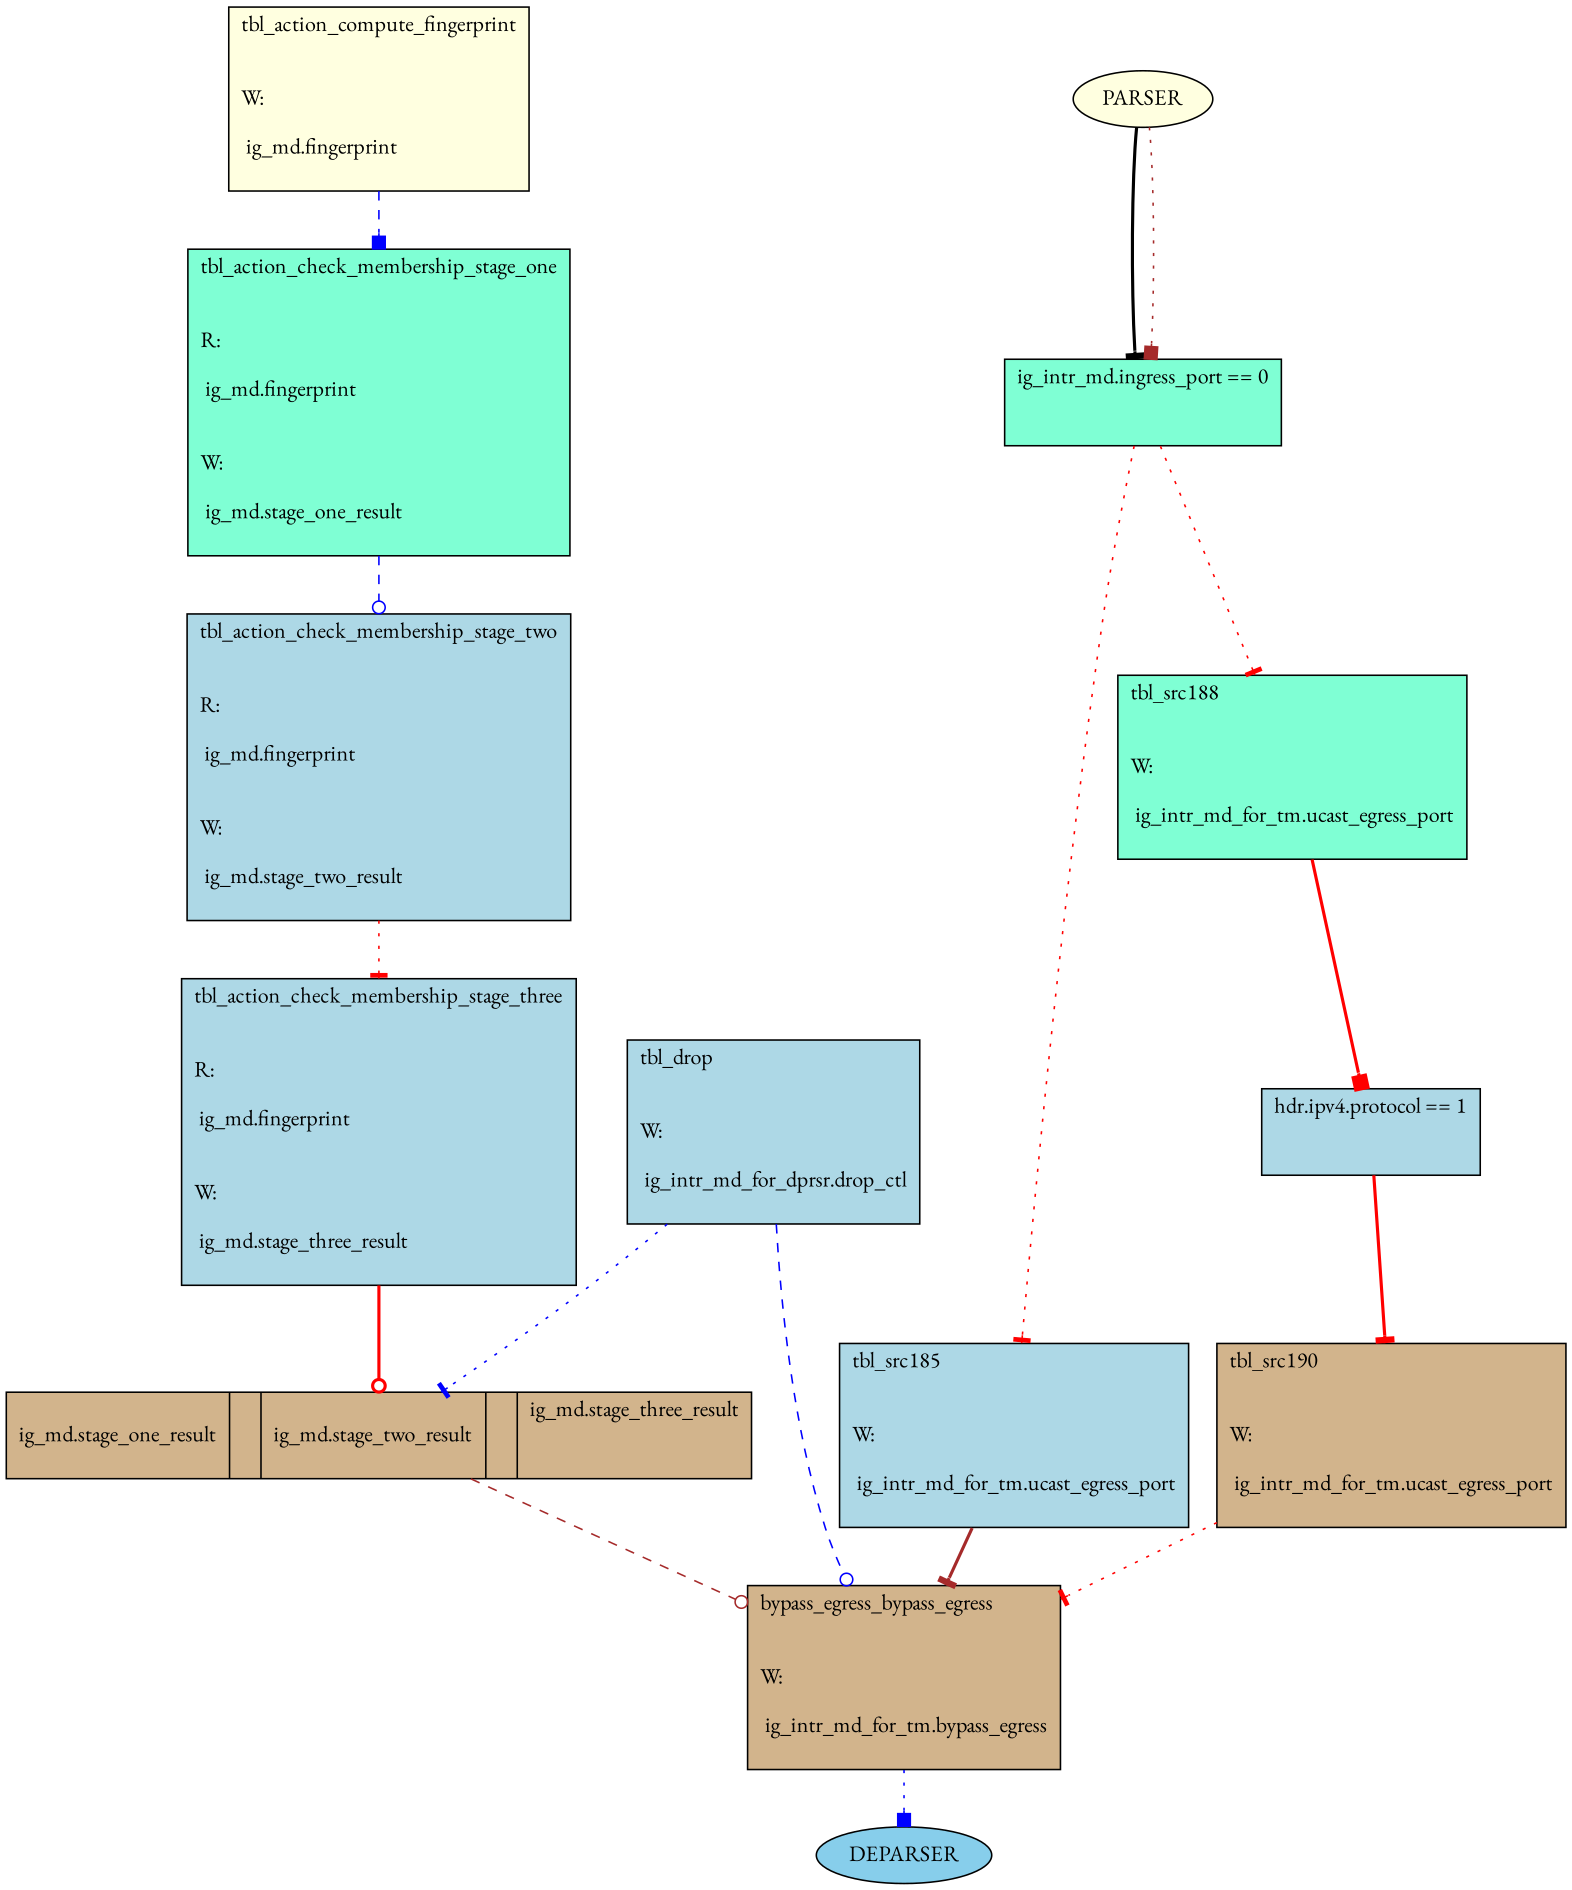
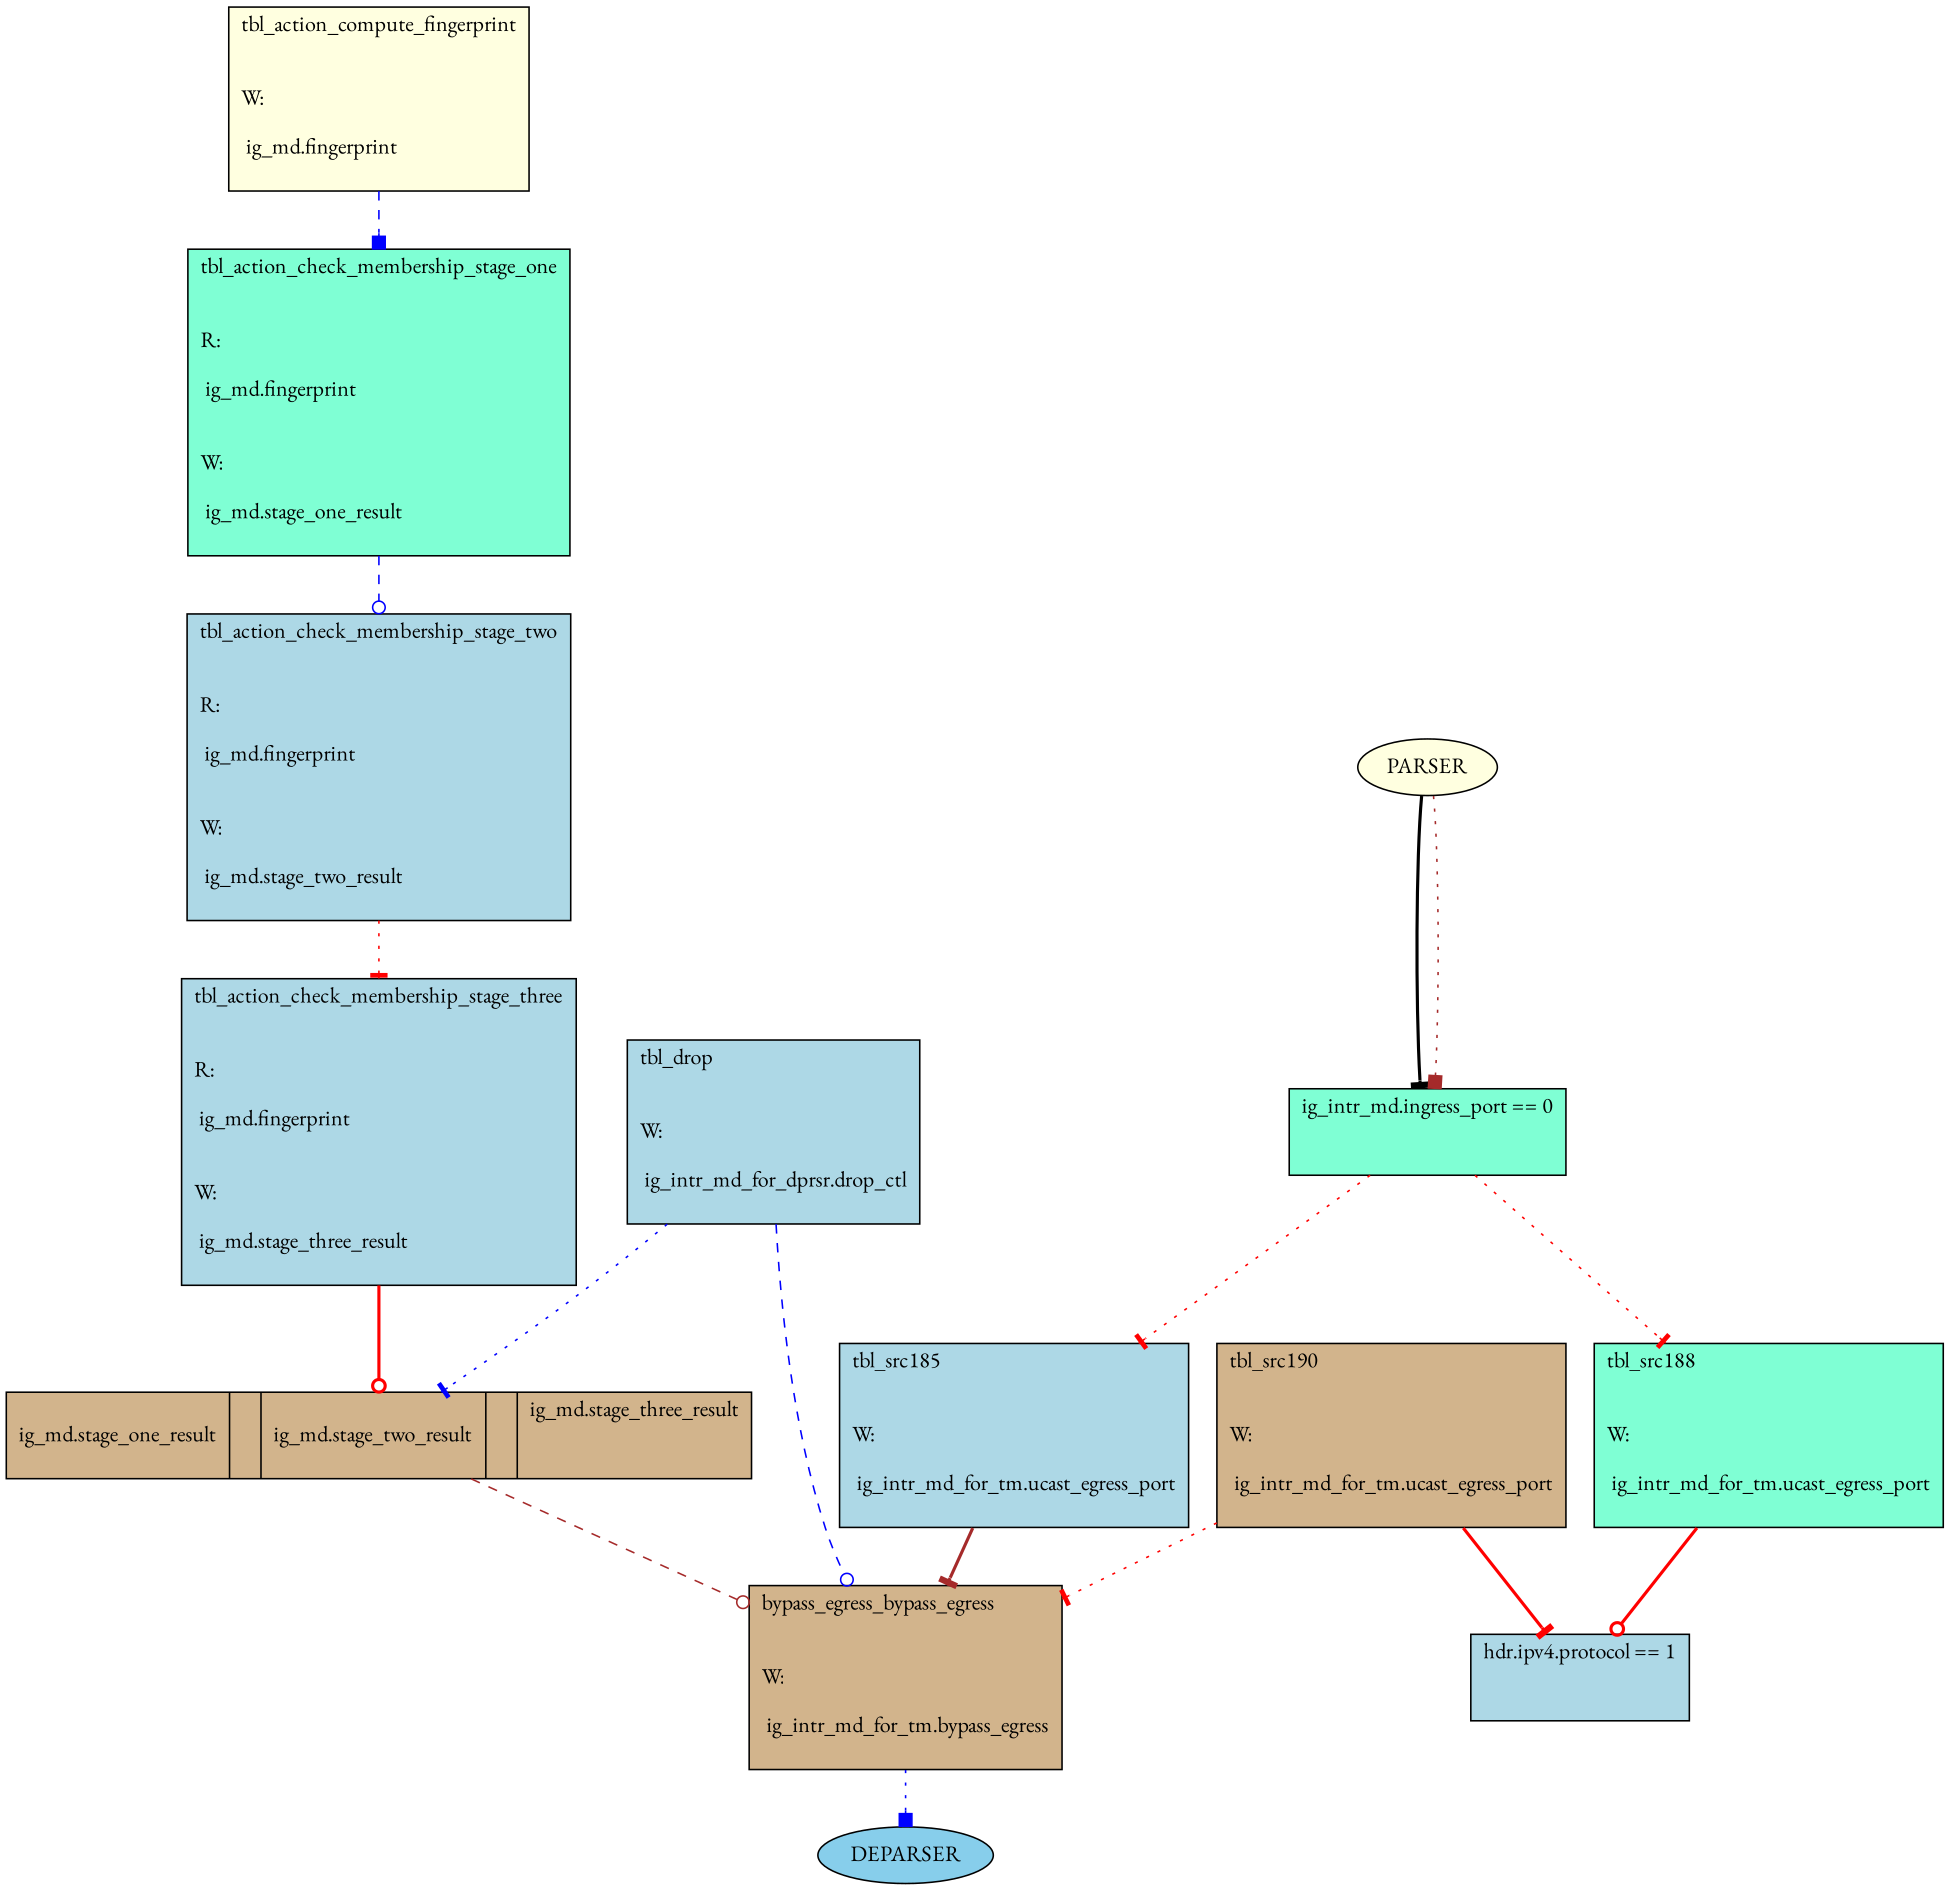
  digraph {
    fontname="EB Garamond"
    node [fillcolor=lightblue fontname="EB Garamond" shape=record style=filled]
    edge [arrowhead=tee color=red fontname="EB Garamond" style=dotted]
    n1 [fillcolor=aquamarine label="ig_intr_md.ingress_port == 0\l\l\n "]
    n2 [label="tbl_src185\l\l\nW:\l\n ig_intr_md_for_tm.ucast_egress_port\l\n "]
    n3 [fillcolor=aquamarine label="tbl_src188\l\l\nW:\l\n ig_intr_md_for_tm.ucast_egress_port\l\n "]
    n4 [fillcolor=tan label="bypass_egress_bypass_egress\l\l\nW:\l\n ig_intr_md_for_tm.bypass_egress\l\n "]
    n5 [label="hdr.ipv4.protocol == 1\l\l\n "]
    DEPARSER [fillcolor=skyblue shape=""]
    n7 [fillcolor=tan label="tbl_src190\l\l\nW:\l\n ig_intr_md_for_tm.ucast_egress_port\l\n "]
    n8 [fillcolor=lightyellow label="tbl_action_compute_fingerprint\l\l\nW:\l\n ig_md.fingerprint\l\n "]
    n9 [fillcolor=aquamarine label="tbl_action_check_membership_stage_one\l\l\nR:\l\n ig_md.fingerprint\l\n\lW:\l\n ig_md.stage_one_result\l\n "]
    n10 [label="tbl_action_check_membership_stage_two\l\l\nR:\l\n ig_md.fingerprint\l\n\lW:\l\n ig_md.stage_two_result\l\n "]
    n11 [label="tbl_action_check_membership_stage_three\l\l\nR:\l\n ig_md.fingerprint\l\n\lW:\l\n ig_md.stage_three_result\l\n "]
    n12 [fillcolor=tan label="ig_md.stage_one_result || ig_md.stage_two_result || ig_md.stage_three_result\l\l\n "]
    n13 [label="tbl_drop\l\l\nW:\l\n ig_intr_md_for_dprsr.drop_ctl\l\n "]
    PARSER [fillcolor=lightyellow shape=""]
    n1 -> n2
    n1 -> n3
    n2 -> n4 [color=brown style=bold]
-   n3 -> n5 [arrowhead=box style=bold]
+   n3 -> n5 [arrowhead=odot style=bold]
    n4 -> DEPARSER [arrowhead=box color=blue]
-   n5 -> n7 [style=bold]
+   n7 -> n5 [style=bold]
    n7 -> n4
    n8 -> n9 [arrowhead=box color=blue style=dashed]
    n9 -> n10 [arrowhead=odot color=blue style=dashed]
    n10 -> n11
    n11 -> n12 [arrowhead=odot style=bold]
    n12 -> n4 [arrowhead=odot color=brown style=dashed]
    n13 -> n4 [arrowhead=odot color=blue style=dashed]
    n13 -> n12 [color=blue]
    PARSER -> n1 [color=black style=bold]
    PARSER -> n1 [arrowhead=box color=brown]
  }
